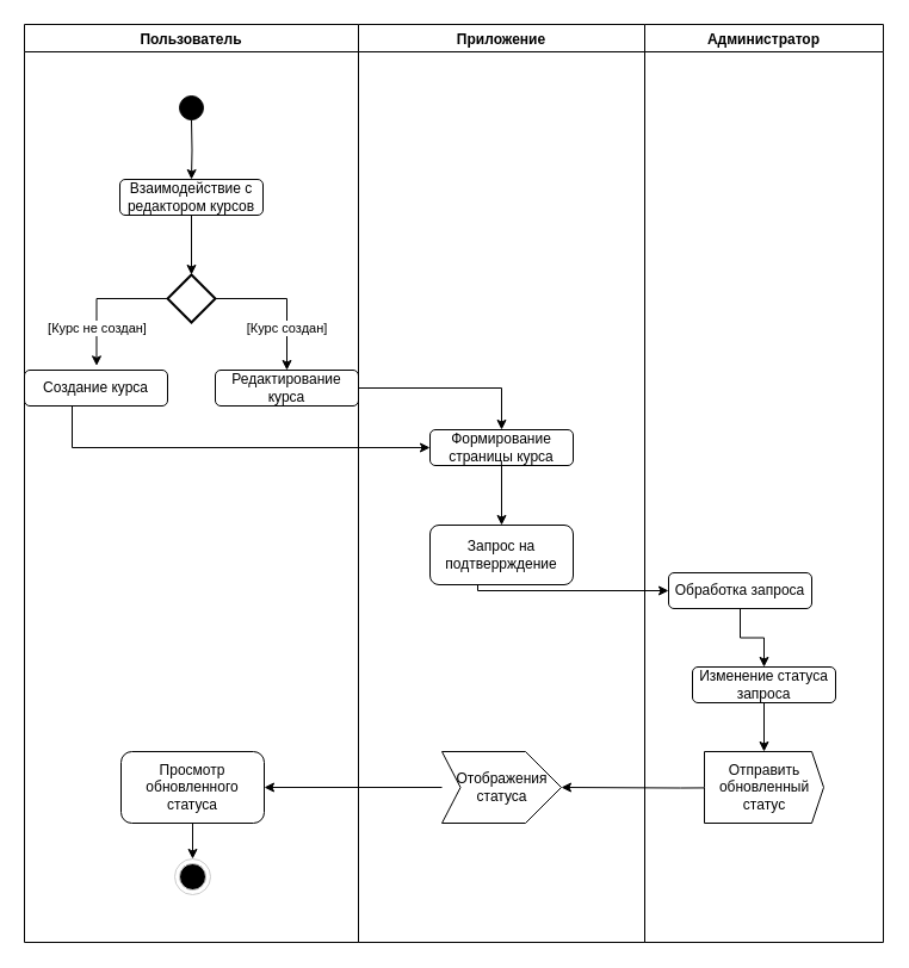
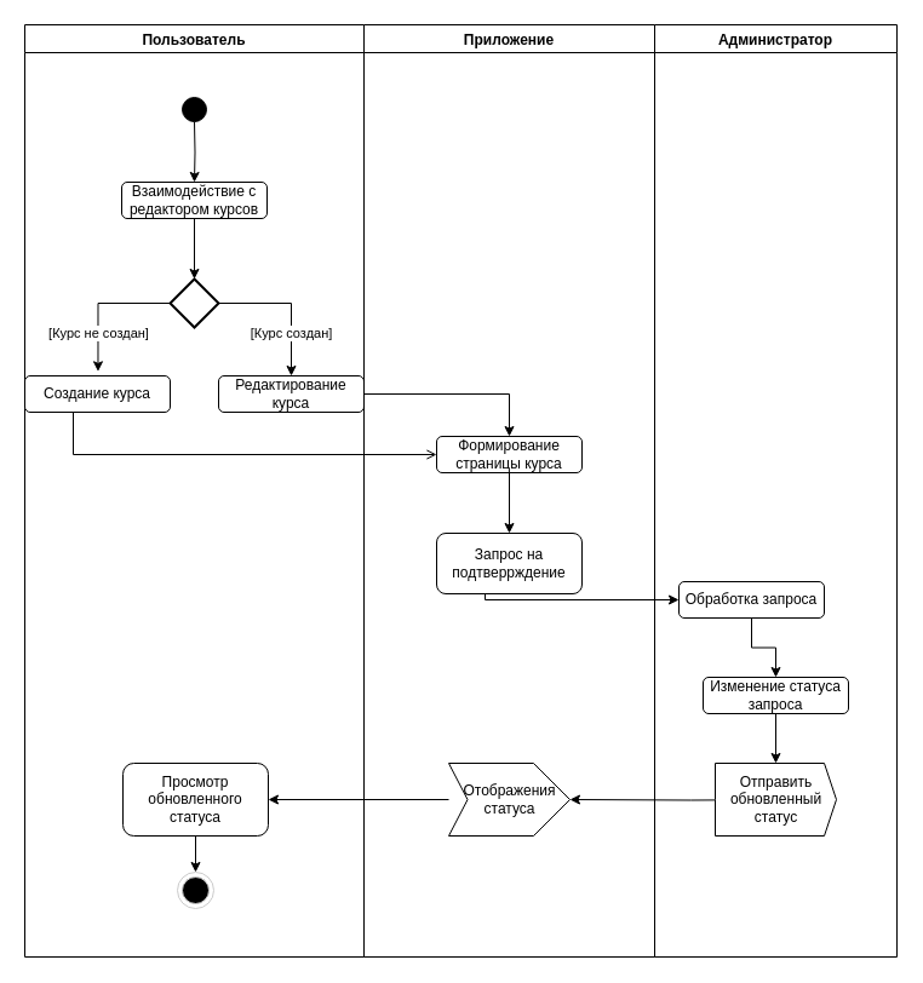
  <mxCell id="0" />
  <mxCell id="1" parent="0" />
  <mxCell id="2" value="Пользователь" style="swimlane;" vertex="1" parent="1"><mxGeometry x="20" y="20" width="280" height="770" as="geometry"><mxRectangle x="300" y="150" width="90" height="30" as="alternateBounds" /></mxGeometry></mxCell>
  <mxCell id="3" style="edgeStyle=orthogonalEdgeStyle;rounded=0;orthogonalLoop=1;jettySize=auto;html=1;entryX=0.5;entryY=0;entryDx=0;entryDy=0;" edge="1" parent="2" target="4"><mxGeometry relative="1" as="geometry"><mxPoint x="140" y="80" as="sourcePoint" /></mxGeometry></mxCell>
  <mxCell id="4" value="Взаимодействие с редактором курсов" style="rounded=1;whiteSpace=wrap;html=1;" vertex="1" parent="2"><mxGeometry x="80" y="130" width="120" height="30" as="geometry" /></mxCell>
  <mxCell id="5" value="" style="verticalLabelPosition=bottom;verticalAlign=top;html=1;shape=mxgraph.flowchart.on-page_reference;fillColor=#000000;" vertex="1" parent="2"><mxGeometry x="130" y="60" width="20" height="20" as="geometry" /></mxCell>
  <mxCell id="6" value="Создание курса" style="rounded=1;whiteSpace=wrap;html=1;" vertex="1" parent="2"><mxGeometry y="290" width="120" height="30" as="geometry" /></mxCell>
  <mxCell id="7" value="Редактирование курса" style="rounded=1;whiteSpace=wrap;html=1;" vertex="1" parent="2"><mxGeometry x="160" y="290" width="120" height="30" as="geometry" /></mxCell>
  <mxCell id="8" style="edgeStyle=orthogonalEdgeStyle;rounded=0;orthogonalLoop=1;jettySize=auto;html=1;exitX=1;exitY=0.5;exitDx=0;exitDy=0;exitPerimeter=0;entryX=0.5;entryY=0;entryDx=0;entryDy=0;" edge="1" parent="2" source="10" target="7"><mxGeometry relative="1" as="geometry" /></mxCell>
  <mxCell id="9" value="[Курс создан]" style="edgeLabel;html=1;align=center;verticalAlign=middle;resizable=0;points=[];" vertex="1" connectable="0" parent="8"><mxGeometry x="0.402" y="-1" relative="1" as="geometry"><mxPoint as="offset" /></mxGeometry></mxCell>
  <mxCell id="10" value="" style="strokeWidth=2;html=1;shape=mxgraph.flowchart.decision;whiteSpace=wrap;" vertex="1" parent="2"><mxGeometry x="120" y="210" width="40" height="40" as="geometry" /></mxCell>
  <mxCell id="11" style="edgeStyle=orthogonalEdgeStyle;rounded=0;orthogonalLoop=1;jettySize=auto;html=1;entryX=0.5;entryY=0;entryDx=0;entryDy=0;entryPerimeter=0;" edge="1" parent="2" source="4" target="10"><mxGeometry relative="1" as="geometry" /></mxCell>
  <mxCell id="12" style="edgeStyle=orthogonalEdgeStyle;rounded=0;orthogonalLoop=1;jettySize=auto;html=1;exitX=0;exitY=0.5;exitDx=0;exitDy=0;exitPerimeter=0;entryX=0.504;entryY=-0.122;entryDx=0;entryDy=0;entryPerimeter=0;" edge="1" parent="2" source="10" target="6"><mxGeometry relative="1" as="geometry" /></mxCell>
  <mxCell id="13" value="[Курс не создан]" style="edgeLabel;html=1;align=center;verticalAlign=middle;resizable=0;points=[];" vertex="1" connectable="0" parent="12"><mxGeometry x="0.452" relative="1" as="geometry"><mxPoint as="offset" /></mxGeometry></mxCell>
  <mxCell id="14" style="edgeStyle=orthogonalEdgeStyle;rounded=0;orthogonalLoop=1;jettySize=auto;html=1;" edge="1" parent="2" source="15" target="16"><mxGeometry relative="1" as="geometry" /></mxCell>
  <mxCell id="15" value="Просмотр обновленного статуса" style="rounded=1;whiteSpace=wrap;html=1;" vertex="1" parent="2"><mxGeometry x="81" y="610" width="120" height="60" as="geometry" /></mxCell>
  <mxCell id="16" value="" style="ellipse;html=1;shape=endState;fillColor=#000000;strokeColor=#CCCCCC;" vertex="1" parent="2"><mxGeometry x="126" y="700" width="30" height="30" as="geometry" /></mxCell>
  <mxCell id="17" value="Приложение" style="swimlane;" vertex="1" parent="1"><mxGeometry x="300" y="20" width="240" height="770" as="geometry"><mxRectangle x="300" y="150" width="90" height="30" as="alternateBounds" /></mxGeometry></mxCell>
  <mxCell id="18" style="edgeStyle=orthogonalEdgeStyle;rounded=0;orthogonalLoop=1;jettySize=auto;html=1;exitX=0.5;exitY=1;exitDx=0;exitDy=0;" edge="1" parent="17" source="19" target="20"><mxGeometry relative="1" as="geometry" /></mxCell>
  <mxCell id="19" value="Формирование страницы курса" style="rounded=1;whiteSpace=wrap;html=1;" vertex="1" parent="17"><mxGeometry x="60" y="340" width="120" height="30" as="geometry" /></mxCell>
  <mxCell id="20" value="Запрос на подтверрждение" style="rounded=1;whiteSpace=wrap;html=1;" vertex="1" parent="17"><mxGeometry x="60" y="420" width="120" height="50" as="geometry" /></mxCell>
  <mxCell id="21" style="edgeStyle=orthogonalEdgeStyle;rounded=0;orthogonalLoop=1;jettySize=auto;html=1;" edge="1" parent="17" target="22"><mxGeometry relative="1" as="geometry"><mxPoint x="370" y="640" as="sourcePoint" /><mxPoint x="190" y="640" as="targetPoint" /></mxGeometry></mxCell>
  <mxCell id="22" value="Отображения &lt;br&gt;статуса" style="html=1;shadow=0;dashed=0;align=center;verticalAlign=middle;shape=mxgraph.arrows2.arrow;dy=0;dx=30;notch=15.53;" vertex="1" parent="17"><mxGeometry x="70" y="610" width="100" height="60" as="geometry" /></mxCell>
  <mxCell id="23" value="Администратор" style="swimlane;" vertex="1" parent="1"><mxGeometry x="540" y="20" width="200" height="770" as="geometry"><mxRectangle x="300" y="150" width="90" height="30" as="alternateBounds" /></mxGeometry></mxCell>
  <mxCell id="24" style="edgeStyle=orthogonalEdgeStyle;rounded=0;orthogonalLoop=1;jettySize=auto;html=1;entryX=0.5;entryY=0;entryDx=0;entryDy=0;" edge="1" parent="23" source="25" target="27"><mxGeometry relative="1" as="geometry" /></mxCell>
  <mxCell id="25" value="Обработка запроса" style="rounded=1;whiteSpace=wrap;html=1;" vertex="1" parent="23"><mxGeometry x="20" y="460" width="120" height="30" as="geometry" /></mxCell>
  <mxCell id="26" style="edgeStyle=orthogonalEdgeStyle;rounded=0;orthogonalLoop=1;jettySize=auto;html=1;" edge="1" parent="23" source="27"><mxGeometry relative="1" as="geometry"><mxPoint x="100" y="610" as="targetPoint" /></mxGeometry></mxCell>
  <mxCell id="27" value="Изменение статуса запроса" style="rounded=1;whiteSpace=wrap;html=1;" vertex="1" parent="23"><mxGeometry x="40" y="539" width="120" height="30" as="geometry" /></mxCell>
  <mxCell id="28" value="&lt;span style=&quot;text-wrap: wrap;&quot;&gt;Отправить обновленный&lt;/span&gt;&lt;br style=&quot;text-wrap: wrap;&quot;&gt;&lt;span style=&quot;text-wrap: wrap;&quot;&gt;статус&lt;/span&gt;" style="html=1;shadow=0;dashed=0;align=center;verticalAlign=middle;shape=mxgraph.arrows2.arrow;dy=0;dx=10;notch=0;" vertex="1" parent="23"><mxGeometry x="50" y="610" width="100" height="60" as="geometry" /></mxCell>
  <mxCell id="29" style="edgeStyle=orthogonalEdgeStyle;rounded=0;orthogonalLoop=1;jettySize=auto;html=1;" edge="1" parent="1"><mxGeometry relative="1" as="geometry"><mxPoint x="70.029" y="420" as="targetPoint" /></mxGeometry></mxCell>
  <mxCell id="30" style="edgeStyle=orthogonalEdgeStyle;rounded=0;orthogonalLoop=1;jettySize=auto;html=1;entryX=0.5;entryY=0;entryDx=0;entryDy=0;" edge="1" parent="1"><mxGeometry relative="1" as="geometry"><mxPoint x="210" y="420" as="targetPoint" /><Array as="points"><mxPoint x="530" y="370" /><mxPoint x="210" y="370" /></Array></mxGeometry></mxCell>
  <mxCell id="31" style="edgeStyle=orthogonalEdgeStyle;rounded=0;orthogonalLoop=1;jettySize=auto;html=1;" edge="1" parent="1" source="7" target="19"><mxGeometry relative="1" as="geometry" /></mxCell>
- <mxCell id="32" style="edgeStyle=orthogonalEdgeStyle;rounded=0;orthogonalLoop=1;jettySize=auto;html=1;entryX=0;entryY=0.5;entryDx=0;entryDy=0;" edge="1" parent="1" source="6" target="19"><mxGeometry relative="1" as="geometry"><Array as="points"><mxPoint x="60" y="375" /></Array></mxGeometry></mxCell>
+ <mxCell id="32" style="edgeStyle=orthogonalEdgeStyle;rounded=0;orthogonalLoop=1;jettySize=auto;html=1;entryX=0;entryY=0.5;entryDx=0;entryDy=0;endArrow=open;" edge="1" parent="1" source="6" target="19"><mxGeometry relative="1" as="geometry"><Array as="points"><mxPoint x="60" y="375" /></Array></mxGeometry></mxCell>
  <mxCell id="33" style="edgeStyle=orthogonalEdgeStyle;rounded=0;orthogonalLoop=1;jettySize=auto;html=1;entryX=0;entryY=0.5;entryDx=0;entryDy=0;" edge="1" parent="1" source="20" target="25"><mxGeometry relative="1" as="geometry"><Array as="points"><mxPoint x="400" y="495" /></Array></mxGeometry></mxCell>
  <mxCell id="34" style="edgeStyle=orthogonalEdgeStyle;rounded=0;orthogonalLoop=1;jettySize=auto;html=1;entryX=1;entryY=0.5;entryDx=0;entryDy=0;" edge="1" parent="1" source="22" target="15"><mxGeometry relative="1" as="geometry" /></mxCell>
